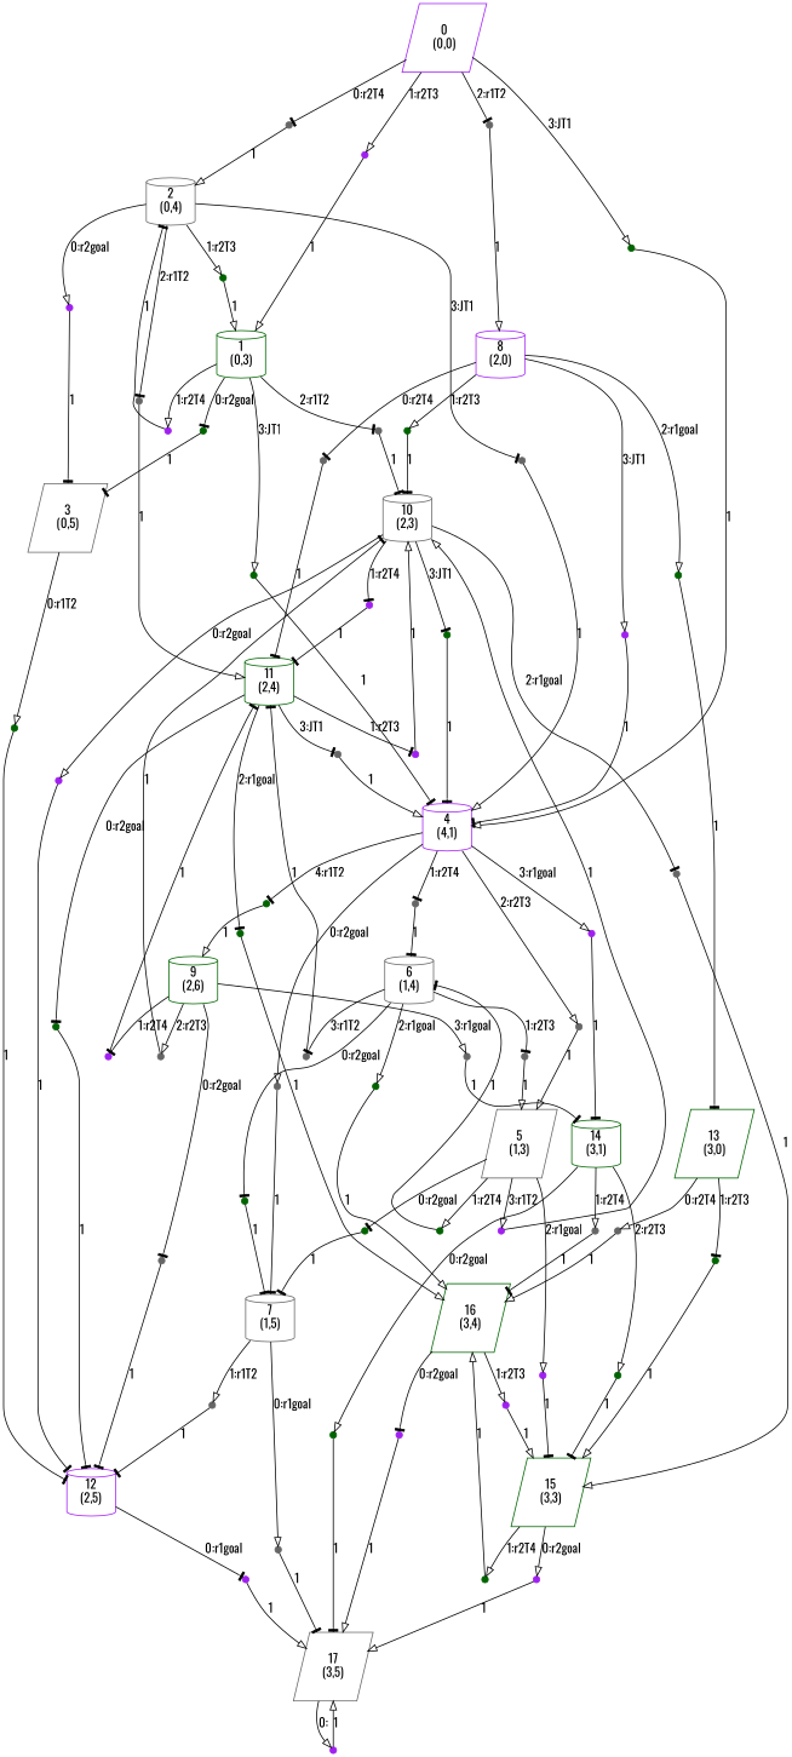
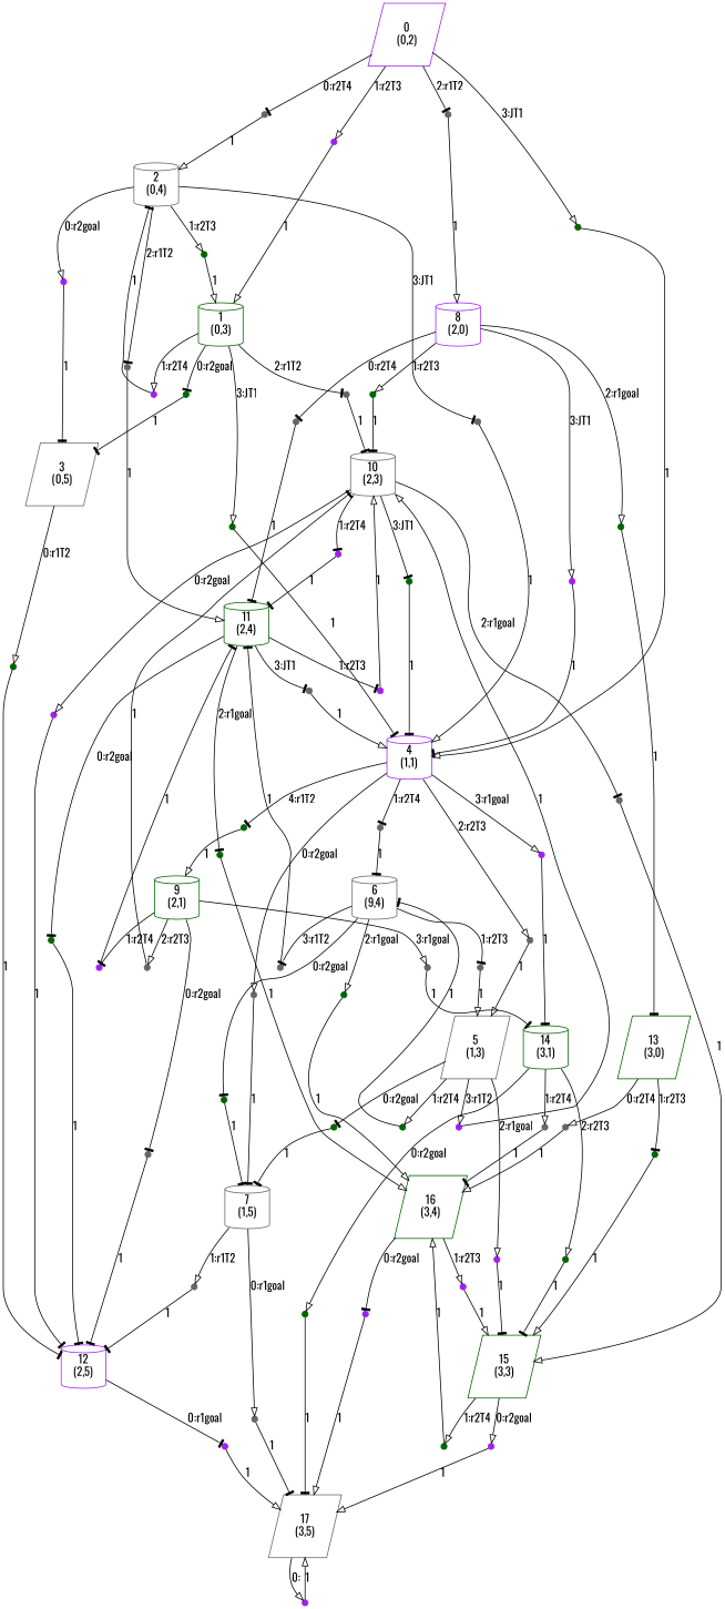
  digraph {
    fontname=Oswald
    node [color=gray40 fontname=Oswald shape=point]
    edge [arrowhead=tee fontname=Oswald]
-   n1 [color=purple label="0\n(0,0)" shape=parallelogram]
+   n1 [color=purple label="0\n(0,2)" shape=parallelogram]
    n0_0 [height=0.1 width=0.1]
    n0_1 [color=purple height=0.1 width=0.1]
    n0_2 [height=0.1 width=0.1]
    n0_3 [color=darkgreen height=0.1 width=0.1]
    n6 [label="2\n(0,4)" shape=cylinder]
    n7 [color=darkgreen label="1\n(0,3)" shape=cylinder]
    n8 [color=purple label="8\n(2,0)" shape=cylinder]
-   n9 [color=purple label="4\n(4,1)" shape=cylinder]
+   n9 [color=purple label="4\n(1,1)" shape=cylinder]
    n2_0 [color=purple height=0.1 width=0.1]
    n2_1 [color=darkgreen height=0.1 width=0.1]
    n2_2 [height=0.1 width=0.1]
    n2_3 [height=0.1 width=0.1]
    n14 [label="3\n(0,5)" shape=parallelogram]
    n15 [color=darkgreen label="11\n(2,4)" shape=cylinder]
    n1_0 [color=darkgreen height=0.1 width=0.1]
    n1_1 [color=purple height=0.1 width=0.1]
    n1_2 [height=0.1 width=0.1]
    n1_3 [color=darkgreen height=0.1 width=0.1]
    n20 [label="10\n(2,3)" shape=cylinder]
    n8_0 [height=0.1 width=0.1]
    n8_1 [color=darkgreen height=0.1 width=0.1]
    n8_2 [color=darkgreen height=0.1 width=0.1]
    n8_3 [color=purple height=0.1 width=0.1]
    n25 [color=darkgreen label="13\n(3,0)" shape=parallelogram]
    n4_0 [height=0.1 width=0.1]
    n4_1 [height=0.1 width=0.1]
    n4_2 [height=0.1 width=0.1]
    n4_3 [color=purple height=0.1 width=0.1]
    n4_4 [color=darkgreen height=0.1 width=0.1]
    n31 [label="7\n(1,5)" shape=cylinder]
-   n32 [label="6\n(1,4)" shape=cylinder]
+   n32 [label="6\n(9,4)" shape=cylinder]
    n33 [label="5\n(1,3)" shape=parallelogram]
    n34 [color=darkgreen label="14\n(3,1)" shape=cylinder]
-   n35 [color=darkgreen label="9\n(2,6)" shape=cylinder]
+   n35 [color=darkgreen label="9\n(2,1)" shape=cylinder]
    n3_0 [color=darkgreen height=0.1 width=0.1]
    n37 [color=purple label="12\n(2,5)" shape=cylinder]
    n10_0 [color=purple height=0.1 width=0.1]
    n10_1 [color=purple height=0.1 width=0.1]
    n10_2 [height=0.1 width=0.1]
    n10_3 [color=darkgreen height=0.1 width=0.1]
    n42 [color=darkgreen label="15\n(3,3)" shape=parallelogram]
    n11_0 [color=darkgreen height=0.1 width=0.1]
    n11_1 [color=purple height=0.1 width=0.1]
    n11_2 [color=darkgreen height=0.1 width=0.1]
    n11_3 [height=0.1 width=0.1]
    n47 [color=darkgreen label="16\n(3,4)" shape=parallelogram]
    n12_0 [color=purple height=0.1 width=0.1]
    n49 [label="17\n(3,5)" shape=parallelogram]
    n7_0 [height=0.1 width=0.1]
    n7_1 [height=0.1 width=0.1]
    n6_0 [color=darkgreen height=0.1 width=0.1]
    n6_1 [height=0.1 width=0.1]
    n6_2 [color=darkgreen height=0.1 width=0.1]
    n6_3 [height=0.1 width=0.1]
    n5_0 [color=darkgreen height=0.1 width=0.1]
    n5_1 [color=darkgreen height=0.1 width=0.1]
    n5_2 [color=purple height=0.1 width=0.1]
    n5_3 [color=purple height=0.1 width=0.1]
    n14_0 [color=darkgreen height=0.1 width=0.1]
    n14_1 [height=0.1 width=0.1]
    n14_2 [color=darkgreen height=0.1 width=0.1]
    n9_0 [height=0.1 width=0.1]
    n9_1 [color=purple height=0.1 width=0.1]
    n9_2 [height=0.1 width=0.1]
    n9_3 [height=0.1 width=0.1]
    n15_0 [color=purple height=0.1 width=0.1]
    n15_1 [color=darkgreen height=0.1 width=0.1]
    n16_0 [color=purple height=0.1 width=0.1]
    n16_1 [color=purple height=0.1 width=0.1]
    n17_0 [color=purple height=0.1 width=0.1]
    n13_0 [height=0.1 width=0.1]
    n13_1 [color=darkgreen height=0.1 width=0.1]
    n1 -> n0_0 [label="0:r2T4"]
    n1 -> n0_1 [arrowhead=onormal label="1:r2T3"]
    n1 -> n0_2 [label="2:r1T2"]
    n1 -> n0_3 [arrowhead=onormal label="3:JT1"]
    n0_0 -> n6 [arrowhead=onormal label=1]
    n0_1 -> n7 [arrowhead=onormal label=1]
    n0_2 -> n8 [arrowhead=onormal label=1]
    n0_3 -> n9 [arrowhead=onormal label=1]
    n6 -> n2_0 [arrowhead=onormal label="0:r2goal"]
    n6 -> n2_1 [arrowhead=onormal label="1:r2T3"]
    n6 -> n2_2 [label="2:r1T2"]
    n6 -> n2_3 [label="3:JT1"]
    n7 -> n1_0 [label="0:r2goal"]
    n7 -> n1_1 [arrowhead=onormal label="1:r2T4"]
    n7 -> n1_2 [label="2:r1T2"]
    n7 -> n1_3 [arrowhead=onormal label="3:JT1"]
    n8 -> n8_0 [label="0:r2T4"]
    n8 -> n8_1 [arrowhead=onormal label="1:r2T3"]
    n8 -> n8_2 [arrowhead=onormal label="2:r1goal"]
    n8 -> n8_3 [arrowhead=onormal label="3:JT1"]
    n9 -> n4_0 [arrowhead=onormal label="0:r2goal"]
    n9 -> n4_1 [label="1:r2T4"]
    n9 -> n4_2 [arrowhead=onormal label="2:r2T3"]
    n9 -> n4_3 [arrowhead=onormal label="3:r1goal"]
    n9 -> n4_4 [label="4:r1T2"]
    n2_0 -> n14 [label=1]
    n2_1 -> n7 [arrowhead=onormal label=1]
    n2_2 -> n15 [arrowhead=onormal label=1]
    n2_3 -> n9 [arrowhead=onormal label=1]
    n14 -> n3_0 [arrowhead=onormal label="0:r1T2"]
    n15 -> n11_0 [label="0:r2goal"]
    n15 -> n11_1 [label="1:r2T3"]
    n15 -> n11_2 [label="2:r1goal"]
    n15 -> n11_3 [label="3:JT1"]
    n1_0 -> n14 [label=1]
    n1_1 -> n6 [label=1]
    n1_2 -> n20 [label=1]
    n1_3 -> n9 [label=1]
    n20 -> n10_0 [arrowhead=onormal label="0:r2goal"]
    n20 -> n10_1 [label="1:r2T4"]
    n20 -> n10_2 [label="2:r1goal"]
    n20 -> n10_3 [label="3:JT1"]
    n8_0 -> n15 [label=1]
    n8_1 -> n20 [label=1]
    n8_2 -> n25 [label=1]
    n8_3 -> n9 [label=1]
    n25 -> n13_0 [arrowhead=onormal label="0:r2T4"]
    n25 -> n13_1 [label="1:r2T3"]
    n4_0 -> n31 [label=1]
    n4_1 -> n32 [label=1]
    n4_2 -> n33 [arrowhead=onormal label=1]
    n4_3 -> n34 [label=1]
    n4_4 -> n35 [arrowhead=onormal label=1]
    n31 -> n7_0 [arrowhead=onormal label="0:r1goal"]
    n31 -> n7_1 [arrowhead=onormal label="1:r1T2"]
    n32 -> n6_0 [label="0:r2goal"]
    n32 -> n6_1 [label="1:r2T3"]
    n32 -> n6_2 [arrowhead=onormal label="2:r1goal"]
    n32 -> n6_3 [label="3:r1T2"]
    n33 -> n5_0 [label="0:r2goal"]
    n33 -> n5_1 [arrowhead=onormal label="1:r2T4"]
    n33 -> n5_2 [arrowhead=onormal label="2:r1goal"]
    n33 -> n5_3 [arrowhead=onormal label="3:r1T2"]
    n34 -> n14_0 [arrowhead=onormal label="0:r2goal"]
    n34 -> n14_1 [arrowhead=onormal label="1:r2T4"]
    n34 -> n14_2 [arrowhead=onormal label="2:r2T3"]
    n35 -> n9_0 [label="0:r2goal"]
    n35 -> n9_1 [label="1:r2T4"]
    n35 -> n9_2 [arrowhead=onormal label="2:r2T3"]
    n35 -> n9_3 [arrowhead=onormal label="3:r1goal"]
    n3_0 -> n37 [label=1]
    n37 -> n12_0 [label="0:r1goal"]
    n10_0 -> n37 [label=1]
    n10_1 -> n15 [label=1]
    n10_2 -> n42 [arrowhead=onormal label=1]
    n10_3 -> n9 [label=1]
    n42 -> n15_0 [arrowhead=onormal label="0:r2goal"]
    n42 -> n15_1 [arrowhead=onormal label="1:r2T4"]
    n11_0 -> n37 [label=1]
    n11_1 -> n20 [arrowhead=onormal label=1]
    n11_2 -> n47 [arrowhead=onormal label=1]
    n11_3 -> n9 [arrowhead=onormal label=1]
    n47 -> n16_0 [label="0:r2goal"]
    n47 -> n16_1 [arrowhead=onormal label="1:r2T3"]
    n12_0 -> n49 [arrowhead=onormal label=1]
    n49 -> n17_0 [arrowhead=onormal label="0:"]
    n7_0 -> n49 [label=1]
    n7_1 -> n37 [label=1]
    n6_0 -> n31 [label=1]
    n6_1 -> n33 [arrowhead=onormal label=1]
    n6_2 -> n47 [arrowhead=onormal label=1]
    n6_3 -> n15 [label=1]
    n5_0 -> n31 [label=1]
    n5_1 -> n32 [label=1]
    n5_2 -> n42 [label=1]
    n5_3 -> n20 [arrowhead=onormal label=1]
    n14_0 -> n49 [label=1]
    n14_1 -> n47 [label=1]
    n14_2 -> n42 [label=1]
    n9_0 -> n37 [label=1]
    n9_1 -> n15 [label=1]
    n9_2 -> n20 [label=1]
    n9_3 -> n34 [label=1]
    n15_0 -> n49 [arrowhead=onormal label=1]
    n15_1 -> n47 [arrowhead=onormal label=1]
    n16_0 -> n49 [arrowhead=onormal label=1]
    n16_1 -> n42 [arrowhead=onormal label=1]
    n17_0 -> n49 [arrowhead=onormal label=1]
    n13_0 -> n47 [arrowhead=onormal label=1]
    n13_1 -> n42 [arrowhead=onormal label=1]
  }
